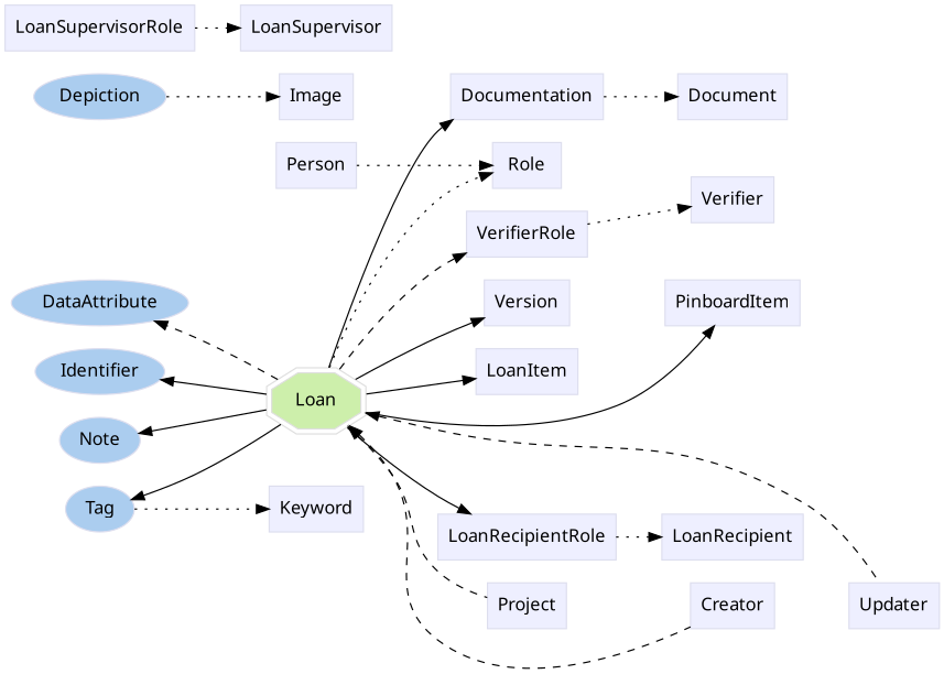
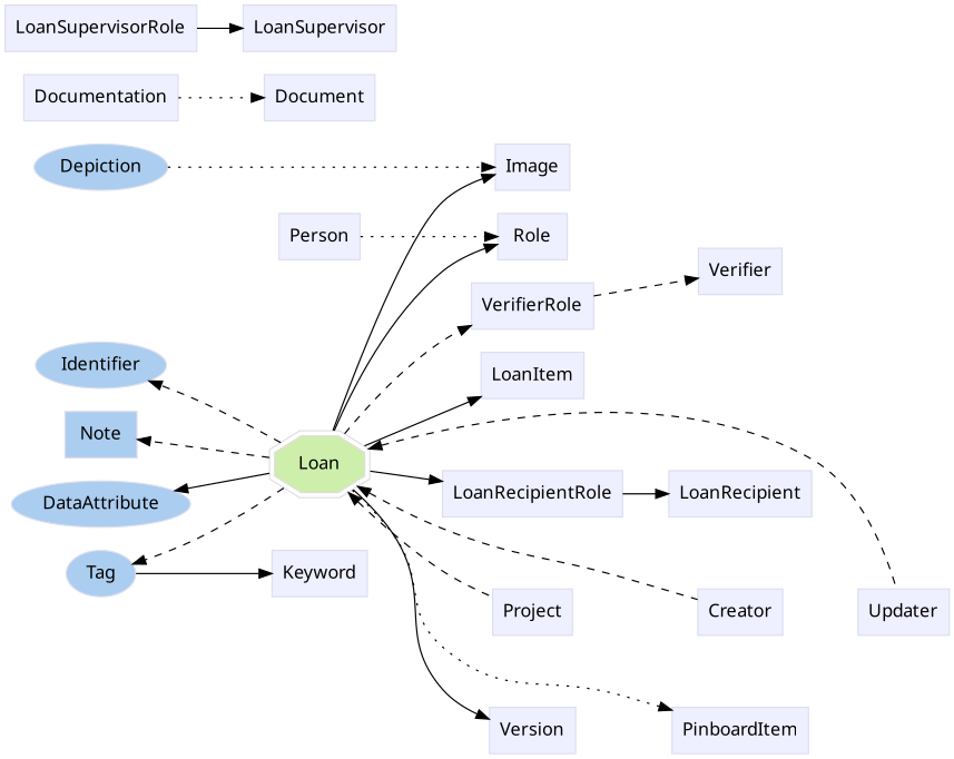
  digraph {
    fontname="Noto Sans"
    rankdir=LR
    node [color="#dddeee" fillcolor="#eeefff" fontname="Noto Sans" group=supporting shape=box style=filled]
    edge [fontname="Noto Sans"]
    n1 [fillcolor="#abcdef" group=annotator height=0.5 label=DataAttribute shape=oval width=1.6429]
    n2 [fillcolor="#abcdef" group=annotator height=0.5 label=Depiction shape=oval width=1.2638]
    n3 [fillcolor="#abcdef" group=annotator height=0.5 label=Identifier shape=oval width=1.1916]
    n4 [fillcolor="#abcdef" group=annotator height=0.5 label=Tag shape=oval width=0.75]
-   n5 [fillcolor="#abcdef" group=annotator height=0.5 label=Note shape=oval width=0.77632]
+   n5 [fillcolor="#abcdef" group=annotator height=0.5 label=Note width=0.77632]
    n6 [color="#dedede" fillcolor="#cdefab" group=target height=0.61111 label=Loan shape=doubleoctagon width=0.97094]
    n7 [height=0.5 label=Documentation width=1.4028]
    n8 [height=0.5 label=Document width=1.0278]
    n9 [height=0.5 label=Image width=0.75]
    n10 [height=0.5 label=Keyword width=0.93056]
    n11 [height=0.5 label=LoanItem width=0.97222]
    n12 [height=0.5 label=LoanRecipientRole width=1.6944]
    n13 [height=0.5 label=LoanRecipient width=1.3333]
    n14 [height=0.5 label=LoanSupervisorRole width=1.7778]
    n15 [height=0.5 label=LoanSupervisor width=1.4306]
    n16 [height=0.5 label=Role width=0.75]
    n17 [height=0.5 label=Person width=0.75]
    n18 [height=0.5 label=PinboardItem width=1.2639]
    n19 [height=0.5 label=VerifierRole width=1.1528]
    n20 [height=0.5 label=Verifier width=0.79167]
    n21 [height=0.5 label=Version width=0.80556]
    n22 [height=0.5 label=Creator width=0.79167]
    n23 [height=0.5 label=Project width=0.76389]
    n24 [height=0.5 label=Updater width=0.83333]
    subgraph sub_1 {
      rank=min
      n1
      n2
      n3
      n4
      n5
    }
    subgraph sub_2 {
    }
    subgraph sub_3 {
      n6
      n7
      n8
      n9
      n10
      n11
      n12
      n13
      n14
      n15
      n16
      n17
      n18
      n19
      n20
      n21
      n22
      n23
      n24
    }
    n2 -> n9 [style=dotted]
-   n4 -> n10 [style=dotted]
-   n6 -> n1 [style=dashed]
-   n6 -> n3
-   n6 -> n4
-   n6 -> n5
-   n6 -> n7
+   n4 -> n10 [style=solid]
+   n6 -> n1
+   n6 -> n3 [style=dashed]
+   n6 -> n4 [style=dashed]
+   n6 -> n5 [style=dashed]
+   n6 -> n9
    n6 -> n11
    n6 -> n12
-   n6 -> n16 [style=dotted]
-   n6 -> n18
+   n6 -> n16
+   n6 -> n18 [style=dotted]
    n6 -> n19 [style=dashed]
    n6 -> n21
    n6 -> n22 [dir=back style=dashed]
    n6 -> n23 [dir=back style=dashed]
    n6 -> n24 [dir=back style=dashed]
    n7 -> n8 [style=dotted]
-   n12 -> n13 [style=dotted]
-   n14 -> n15 [style=dotted]
+   n12 -> n13 [style=solid]
+   n14 -> n15 [style=solid]
    n16 -> n20 [style=invis]
    n17 -> n16 [style=dotted]
-   n19 -> n20 [style=dotted]
+   n19 -> n20 [style=dashed]
    n21 -> n18 [style=invis]
    n22 -> n24 [style=invis]
    n23 -> n22 [style=invis]
  }
